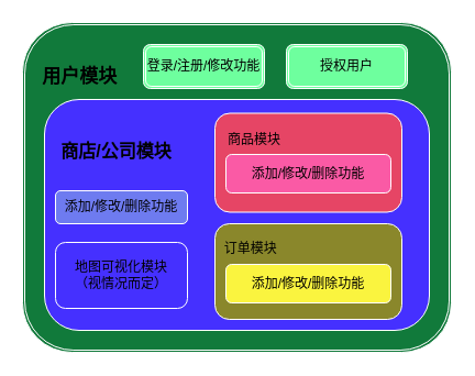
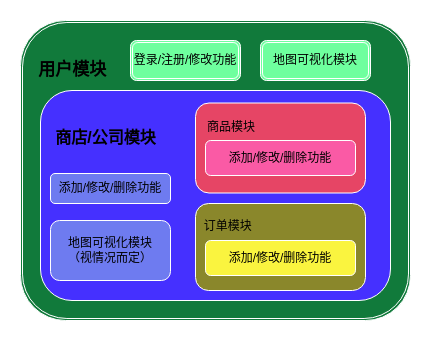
  <mxCell id="0" />
  <mxCell id="1" parent="0" />
  <mxCell id="2" value="&lt;b style=&quot;font-size: 17px;&quot;&gt;&amp;nbsp; &amp;nbsp;用户模块&lt;br&gt;&lt;/b&gt;&lt;br&gt;&lt;br&gt;&lt;br&gt;&lt;br&gt;&lt;br&gt;&lt;br&gt;&lt;br&gt;&lt;br&gt;&lt;br&gt;&lt;br&gt;&lt;br&gt;&lt;br&gt;&lt;br&gt;&lt;br&gt;" style="shape=ext;double=1;rounded=1;whiteSpace=wrap;html=1;labelBackgroundColor=none;fillColor=#117A3B;strokeColor=#FFFFFF;align=left;" vertex="1" parent="1"><mxGeometry x="20" y="20" width="390" height="300" as="geometry" /></mxCell>
  <mxCell id="3" value="登录/注册/修改功能&lt;span style=&quot;color: rgba(0, 0, 0, 0); font-family: monospace; font-size: 0px; text-align: start;&quot;&gt;%3CmxGraphModel%3E%3Croot%3E%3CmxCell%20id%3D%220%22%2F%3E%3CmxCell%20id%3D%221%22%20parent%3D%220%22%2F%3E%3CmxCell%20id%3D%222%22%20value%3D%22%E7%94%A8%E6%88%B7%E6%A8%A1%E5%9D%97%26lt%3Bbr%26gt%3B%26lt%3Bbr%26gt%3B%26lt%3Bbr%26gt%3B%22%20style%3D%22shape%3Dext%3Bdouble%3D1%3Brounded%3D1%3BwhiteSpace%3Dwrap%3Bhtml%3D1%3BlabelBackgroundColor%3Dnone%3BfillColor%3D%236EFF9E%3BstrokeColor%3D%23FFFFFF%3Balign%3Dleft%3B%22%20vertex%3D%221%22%20parent%3D%221%22%3E%3CmxGeometry%20x%3D%22280%22%20y%3D%2260%22%20width%3D%22230%22%20height%3D%2280%22%20as%3D%22geometry%22%2F%3E%3C%2FmxCell%3E%3C%2Froot%3E%3C%2FmxGraphModel%3E&lt;/span&gt;" style="shape=ext;double=1;rounded=1;whiteSpace=wrap;html=1;labelBackgroundColor=none;fillColor=#6EFF9E;strokeColor=#FFFFFF;align=center;" vertex="1" parent="1"><mxGeometry x="130" y="40" width="110" height="40" as="geometry" /></mxCell>
- <mxCell id="4" value="授权用户" style="shape=ext;double=1;rounded=1;whiteSpace=wrap;html=1;labelBackgroundColor=none;fillColor=#6EFF9E;strokeColor=#FFFFFF;align=center;" vertex="1" parent="1"><mxGeometry x="260" y="40" width="110" height="40" as="geometry" /></mxCell>
+ <mxCell id="4" value="地图可视化模块" style="shape=ext;double=1;rounded=1;whiteSpace=wrap;html=1;labelBackgroundColor=none;fillColor=#6EFF9E;strokeColor=#FFFFFF;align=center;" vertex="1" parent="1"><mxGeometry x="260" y="40" width="110" height="40" as="geometry" /></mxCell>
  <mxCell id="5" value="&lt;b style=&quot;font-size: 16px;&quot;&gt;&amp;nbsp; &amp;nbsp;商店/公司模块&lt;br&gt;&lt;br&gt;&lt;br&gt;&lt;br&gt;&lt;br&gt;&lt;br&gt;&lt;br&gt;&lt;/b&gt;" style="rounded=1;whiteSpace=wrap;html=1;labelBackgroundColor=none;strokeColor=#FFFFFF;fillColor=#4530FF;align=left;" vertex="1" parent="1"><mxGeometry x="40" y="90" width="350" height="210" as="geometry" /></mxCell>
  <mxCell id="6" value="添加/修改/删除功能" style="rounded=1;whiteSpace=wrap;html=1;labelBackgroundColor=none;strokeColor=#FFFFFF;fillColor=#6E7BF0;" vertex="1" parent="1"><mxGeometry x="50" y="173" width="120" height="30" as="geometry" /></mxCell>
- <mxCell id="7" value="地图可视化模块&lt;br&gt;（视情况而定）" style="rounded=1;whiteSpace=wrap;html=1;labelBackgroundColor=none;strokeColor=#FFFFFF;fillColor=#4530ff;" vertex="1" parent="1"><mxGeometry x="50" y="220" width="120" height="60" as="geometry" /></mxCell>
+ <mxCell id="7" value="地图可视化模块&lt;br&gt;（视情况而定）" style="rounded=1;whiteSpace=wrap;html=1;labelBackgroundColor=none;strokeColor=#FFFFFF;fillColor=#6E7BF0;" vertex="1" parent="1"><mxGeometry x="50" y="220" width="120" height="60" as="geometry" /></mxCell>
  <mxCell id="8" value="&amp;nbsp; &amp;nbsp;商品模块&lt;br&gt;&amp;nbsp; &lt;br&gt;&amp;nbsp;&amp;nbsp;&lt;br&gt;&lt;br&gt;" style="rounded=1;whiteSpace=wrap;html=1;labelBackgroundColor=none;strokeColor=#FFFFFF;fillColor=#E64565;align=left;" vertex="1" parent="1"><mxGeometry x="195" y="102.5" width="170" height="90" as="geometry" /></mxCell>
  <mxCell id="9" value="添加/修改/删除功能" style="rounded=1;whiteSpace=wrap;html=1;labelBackgroundColor=none;strokeColor=#FFFFFF;fillColor=#FA5AA5;" vertex="1" parent="1"><mxGeometry x="205" y="140" width="150" height="35" as="geometry" /></mxCell>
  <mxCell id="10" value="&amp;nbsp; &lt;br&gt;&amp;nbsp; 订单模块&lt;br&gt;&lt;br&gt;&lt;br&gt;&lt;br&gt;&lt;br&gt;" style="rounded=1;whiteSpace=wrap;html=1;labelBackgroundColor=none;strokeColor=#FFFFFF;fillColor=#8A872B;align=left;" vertex="1" parent="1"><mxGeometry x="195" y="203" width="170" height="87" as="geometry" /></mxCell>
  <mxCell id="11" value="添加/修改/删除功能" style="rounded=1;whiteSpace=wrap;html=1;labelBackgroundColor=none;strokeColor=#FFFFFF;fillColor=#FAF43F;" vertex="1" parent="1"><mxGeometry x="205" y="240" width="150" height="35" as="geometry" /></mxCell>
